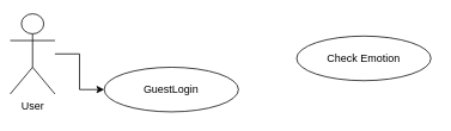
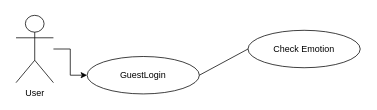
  <mxCell id="0" />
  <mxCell id="1" parent="0" />
  <mxCell id="2" value="" style="edgeStyle=orthogonalEdgeStyle;rounded=0;orthogonalLoop=1;jettySize=auto;html=1;" edge="1" parent="1" source="3" target="4"><mxGeometry relative="1" as="geometry" /></mxCell>
- <mxCell id="3" value="User" style="shape=umlActor;verticalLabelPosition=bottom;verticalAlign=top;html=1;outlineConnect=0;" vertex="1" parent="1"><mxGeometry x="10" y="15" width="50" height="90" as="geometry" /></mxCell>
+ <mxCell id="3" value="User" style="shape=umlActor;verticalLabelPosition=bottom;verticalAlign=top;html=1;outlineConnect=0;" vertex="1" parent="1"><mxGeometry x="20" y="20" width="50" height="90" as="geometry" /></mxCell>
  <mxCell id="4" value="GuestLogin" style="ellipse;whiteSpace=wrap;html=1;" vertex="1" parent="1"><mxGeometry x="115" y="75" width="150" height="50" as="geometry" /></mxCell>
  <mxCell id="5" value="Check Emotion" style="ellipse;whiteSpace=wrap;html=1;" vertex="1" parent="1"><mxGeometry x="330" y="40" width="150" height="50" as="geometry" /></mxCell>
+ <mxCell id="6" value="" style="endArrow=none;html=1;rounded=0;entryX=0;entryY=0.5;entryDx=0;entryDy=0;exitX=1;exitY=0.5;exitDx=0;exitDy=0;" edge="1" parent="1" source="4" target="5"><mxGeometry width="50" height="50" relative="1" as="geometry"><mxPoint x="290" y="30" as="sourcePoint" /><mxPoint x="340" y="-20" as="targetPoint" /></mxGeometry></mxCell>
